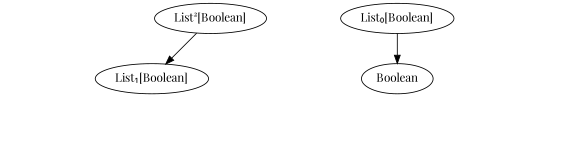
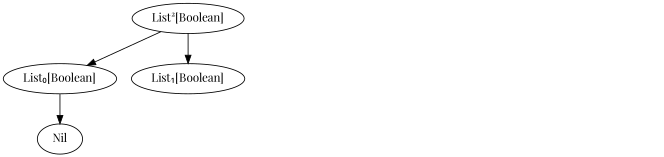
  digraph {
    fontname="Playfair Display"
    node [fontname="Playfair Display" style=invis]
    edge [fontname="Playfair Display" style=invis]
    n1 [label="List²[Boolean]" style=""]
    n2 [label="List₀[Boolean]" style=""]
    n3 [label="List₁[Boolean]" style=""]
    n4 [label="List₂[Boolean]"]
-   Nil [label=Boolean style=""]
+   Nil [style=""]
    n6 [label="true :: true :: Nil"]
    n7 [label="true :: false :: Nil"]
    n8 [label="false :: true :: Nil"]
    n9 [label="false :: false :: Nil"]
+   n1 -> n2 [style=""]
    n1 -> n3 [style=""]
    n1 -> n4
    n2 -> Nil [style=""]
    n4 -> n6
    n4 -> n7
    n4 -> n8
    n4 -> n9
  }
